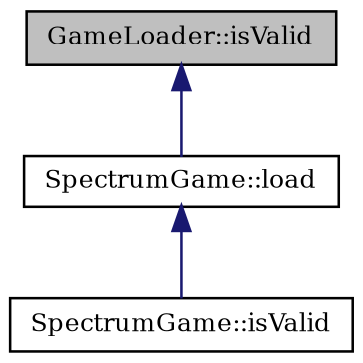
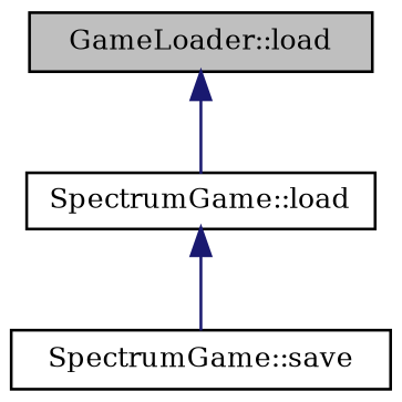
  digraph {
    fontname="DejaVu Serif"
    rankdir=TB
    node [color=black fillcolor=white fontname="DejaVu Serif" fontsize=10 shape=record style=filled]
    edge [color=midnightblue dir=back fontname="DejaVu Serif" fontsize=10 labelfontname=Helvetica labelfontsize=10 style=solid]
-   n1 [fillcolor=grey75 fontcolor=black height=0.2 label="GameLoader::isValid" width=0.4]
+   n1 [fillcolor=grey75 fontcolor=black height=0.2 label="GameLoader::load" width=0.4]
    n2 [height=0.2 label="SpectrumGame::load" width=0.4]
-   n3 [height=0.2 label="SpectrumGame::isValid" width=0.4]
+   n3 [height=0.2 label="SpectrumGame::save" width=0.4]
    n1 -> n2
    n2 -> n3
  }
